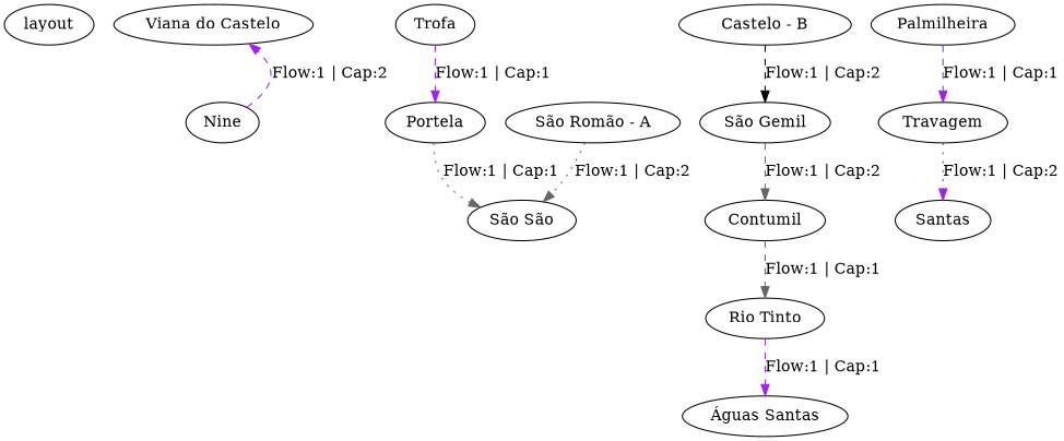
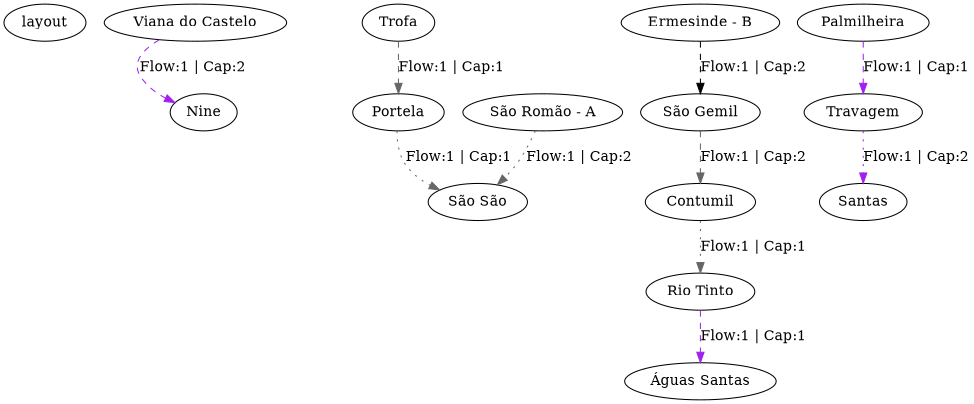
  digraph {
    edge [color=purple penwidth=1 style=dashed]
    layout
    "Viana do Castelo"
    Nine
    Trofa
    Portela
    n6 [label="São São"]
    "São Romão - A"
    Contumil
    "Rio Tinto"
    "Águas Santas"
    Palmilheira
    Travagem
    n13 [label=Santas]
    "São Gemil"
-   "Ermesinde - B" [label="Castelo - B"]
-   Nine -> "Viana do Castelo" [label="Flow:1 | Cap:2"]
-   Trofa -> Portela [label="Flow:1 | Cap:1"]
+   "Ermesinde - B"
+   "Viana do Castelo" -> Nine [label="Flow:1 | Cap:2"]
+   Trofa -> Portela [color=gray40 label="Flow:1 | Cap:1"]
    Portela -> n6 [color=gray40 label="Flow:1 | Cap:1" style=dotted]
    "São Romão - A" -> n6 [color=gray40 label="Flow:1 | Cap:2" style=dotted]
-   Contumil -> "Rio Tinto" [color=gray40 label="Flow:1 | Cap:1"]
+   Contumil -> "Rio Tinto" [color=gray40 label="Flow:1 | Cap:1" style=dotted]
    "Rio Tinto" -> "Águas Santas" [label="Flow:1 | Cap:1"]
    Palmilheira -> Travagem [label="Flow:1 | Cap:1"]
    Travagem -> n13 [label="Flow:1 | Cap:2" style=dotted]
    "São Gemil" -> Contumil [color=gray40 label="Flow:1 | Cap:2"]
    "Ermesinde - B" -> "São Gemil" [color=black label="Flow:1 | Cap:2"]
  }
